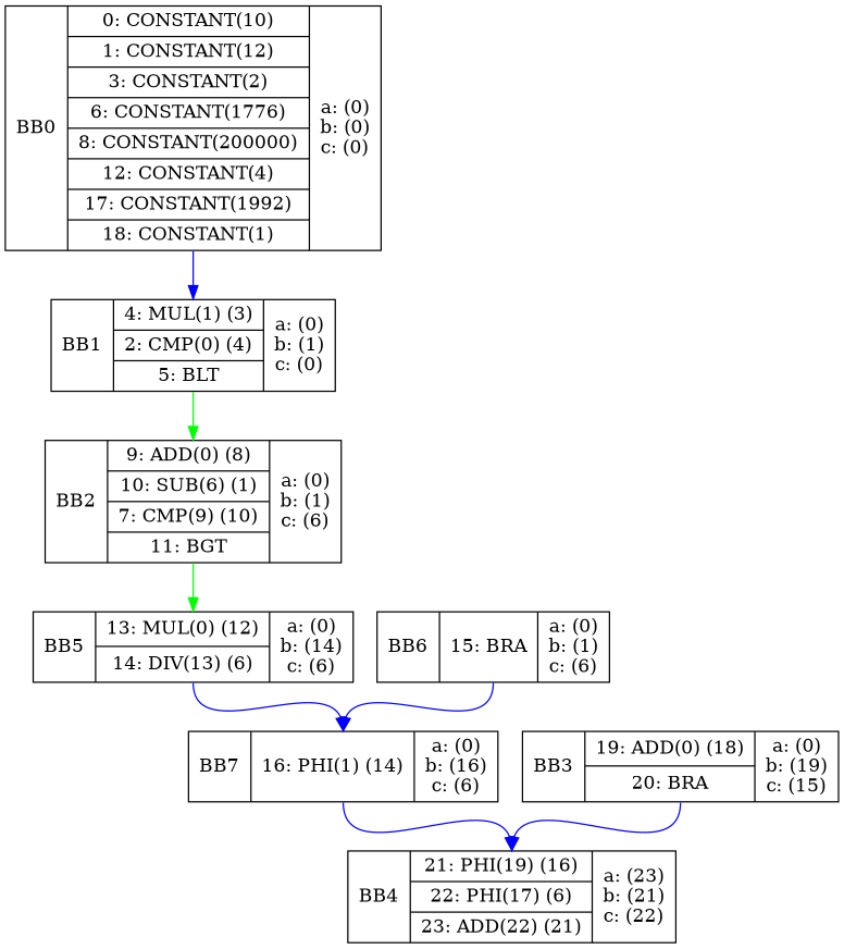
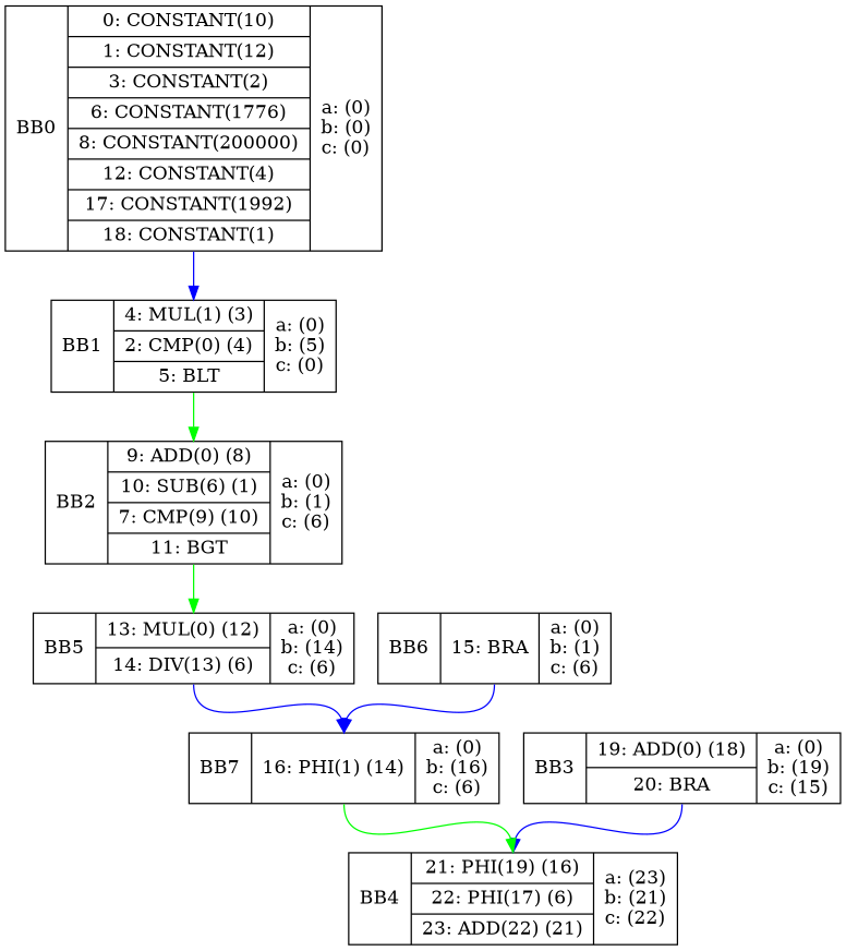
  digraph {
    node [shape=record]
    edge [color=blue headport=n tailport=s]
    n1 [label="<b>BB0 | {0: CONSTANT(10)|1: CONSTANT(12)|3: CONSTANT(2)|6: CONSTANT(1776)|8: CONSTANT(200000)|12: CONSTANT(4)|17: CONSTANT(1992)|18: CONSTANT(1)} | a: (0)\nb: (0)\nc: (0)\n"]
-   n2 [label="<b>BB1 | {4: MUL(1) (3)|2: CMP(0) (4)|5: BLT} | a: (0)\nb: (1)\nc: (0)\n"]
+   n2 [label="<b>BB1 | {4: MUL(1) (3)|2: CMP(0) (4)|5: BLT} | a: (0)\nb: (5)\nc: (0)\n"]
    n3 [label="<b>BB2 | {9: ADD(0) (8)|10: SUB(6) (1)|7: CMP(9) (10)|11: BGT} | a: (0)\nb: (1)\nc: (6)\n"]
    n4 [label="<b>BB5 | {13: MUL(0) (12)|14: DIV(13) (6)} | a: (0)\nb: (14)\nc: (6)\n"]
    n5 [label="<b>BB3 | {19: ADD(0) (18)|20: BRA} | a: (0)\nb: (19)\nc: (15)\n"]
    n6 [label="<b>BB4 | {21: PHI(19) (16)|22: PHI(17) (6)|23: ADD(22) (21)} | a: (23)\nb: (21)\nc: (22)\n"]
    n7 [label="<b>BB7 | {16: PHI(1) (14)} | a: (0)\nb: (16)\nc: (6)\n"]
    n8 [label="<b>BB6 | {15: BRA} | a: (0)\nb: (1)\nc: (6)\n"]
    n1 -> n2
    n2 -> n3 [color=green]
    n3 -> n4 [color=green]
    n4 -> n7
    n5 -> n6
-   n7 -> n6
+   n7 -> n6 [color=green]
    n8 -> n7
  }
